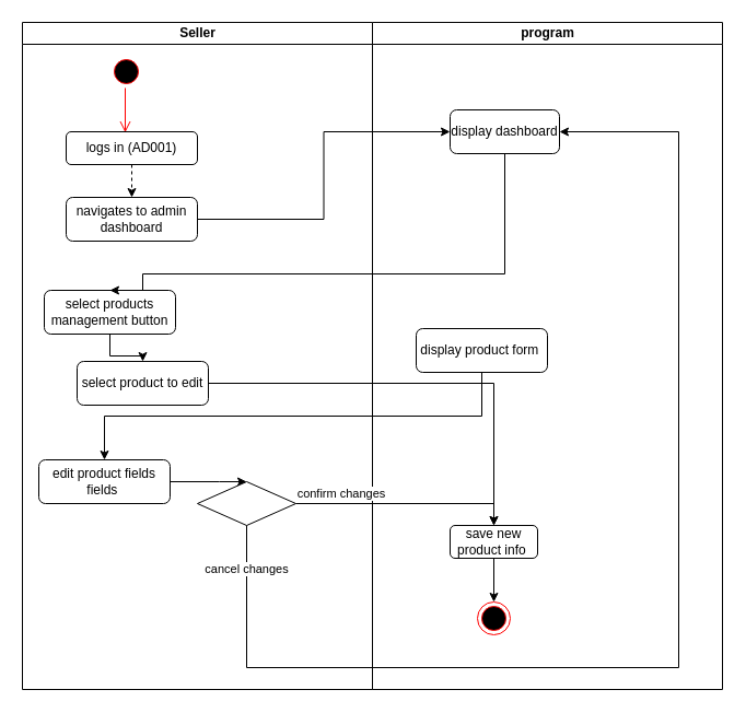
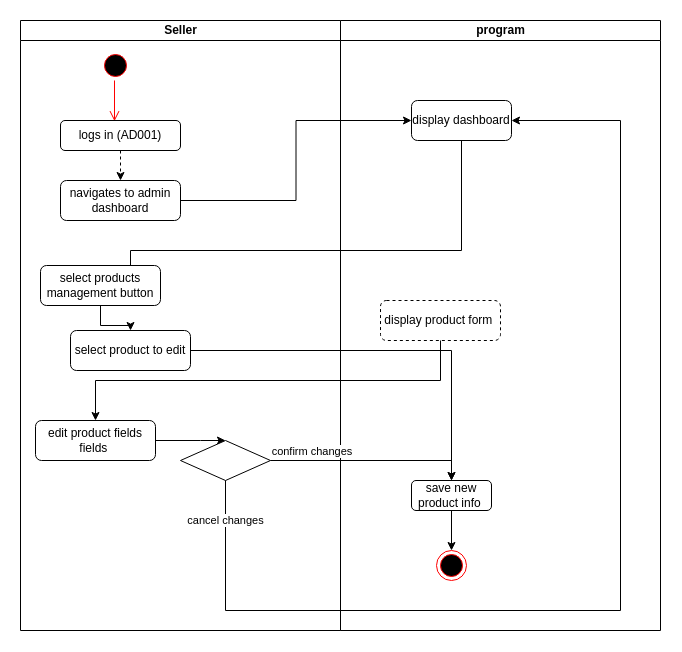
  <mxCell id="0" />
  <mxCell id="1" parent="0" />
  <mxCell id="2" value="program" style="swimlane;startSize=20;html=1;" vertex="1" parent="1"><mxGeometry x="340" y="20" width="320" height="610" as="geometry" /></mxCell>
  <mxCell id="3" value="display dashboard" style="rounded=1;whiteSpace=wrap;html=1;" vertex="1" parent="2"><mxGeometry x="71" y="80" width="100" height="40" as="geometry" /></mxCell>
- <mxCell id="4" value="display product form&amp;nbsp;" style="rounded=1;whiteSpace=wrap;html=1;" vertex="1" parent="2"><mxGeometry x="40" y="280" width="120" height="40" as="geometry" /></mxCell>
+ <mxCell id="4" value="display product form&amp;nbsp;" style="rounded=1;whiteSpace=wrap;html=1;dashed=1;" vertex="1" parent="2"><mxGeometry x="40" y="280" width="120" height="40" as="geometry" /></mxCell>
  <mxCell id="5" style="edgeStyle=orthogonalEdgeStyle;rounded=0;orthogonalLoop=1;jettySize=auto;html=1;exitX=0.5;exitY=1;exitDx=0;exitDy=0;entryX=0.5;entryY=0;entryDx=0;entryDy=0;" edge="1" parent="2" source="6" target="7"><mxGeometry relative="1" as="geometry" /></mxCell>
  <mxCell id="6" value="save new product info&amp;nbsp;" style="rounded=1;whiteSpace=wrap;html=1;" vertex="1" parent="2"><mxGeometry x="71" y="460" width="80" height="30" as="geometry" /></mxCell>
  <mxCell id="7" value="" style="ellipse;html=1;shape=endState;fillColor=#000000;strokeColor=#ff0000;" vertex="1" parent="2"><mxGeometry x="96" y="530" width="30" height="30" as="geometry" /></mxCell>
  <mxCell id="8" value="Seller" style="swimlane;startSize=20;html=1;" vertex="1" parent="1"><mxGeometry x="20" y="20" width="320" height="610" as="geometry" /></mxCell>
  <mxCell id="9" value="" style="ellipse;html=1;shape=startState;fillColor=#000000;strokeColor=#ff0000;" vertex="1" parent="8"><mxGeometry x="80" y="30" width="30" height="30" as="geometry" /></mxCell>
  <mxCell id="10" value="" style="edgeStyle=orthogonalEdgeStyle;html=1;verticalAlign=bottom;endArrow=open;endSize=8;strokeColor=#ff0000;rounded=0;entryX=0.45;entryY=0.023;entryDx=0;entryDy=0;entryPerimeter=0;" edge="1" parent="8" source="9" target="12"><mxGeometry relative="1" as="geometry"><mxPoint x="75" y="120" as="targetPoint" /><Array as="points"><mxPoint x="94" y="45" /></Array></mxGeometry></mxCell>
  <mxCell id="11" style="edgeStyle=orthogonalEdgeStyle;rounded=0;orthogonalLoop=1;jettySize=auto;html=1;exitX=0.5;exitY=1;exitDx=0;exitDy=0;entryX=0.5;entryY=0;entryDx=0;entryDy=0;dashed=1;" edge="1" parent="8" source="12" target="13"><mxGeometry relative="1" as="geometry" /></mxCell>
  <mxCell id="12" value="logs in (AD001)" style="rounded=1;whiteSpace=wrap;html=1;" vertex="1" parent="8"><mxGeometry x="40" y="100" width="120" height="30" as="geometry" /></mxCell>
  <mxCell id="13" value="navigates to admin dashboard" style="rounded=1;whiteSpace=wrap;html=1;" vertex="1" parent="8"><mxGeometry x="40" y="160" width="120" height="40" as="geometry" /></mxCell>
  <mxCell id="14" style="edgeStyle=orthogonalEdgeStyle;rounded=0;orthogonalLoop=1;jettySize=auto;html=1;exitX=0.5;exitY=1;exitDx=0;exitDy=0;" edge="1" parent="8" source="15" target="16"><mxGeometry relative="1" as="geometry" /></mxCell>
  <mxCell id="15" value="select products management button" style="rounded=1;whiteSpace=wrap;html=1;" vertex="1" parent="8"><mxGeometry x="20" y="245" width="120" height="40" as="geometry" /></mxCell>
  <mxCell id="16" value="select product to edit" style="rounded=1;whiteSpace=wrap;html=1;" vertex="1" parent="8"><mxGeometry x="50" y="310" width="120" height="40" as="geometry" /></mxCell>
  <mxCell id="17" style="edgeStyle=orthogonalEdgeStyle;rounded=0;orthogonalLoop=1;jettySize=auto;html=1;exitX=1;exitY=0.5;exitDx=0;exitDy=0;entryX=0.5;entryY=0;entryDx=0;entryDy=0;" edge="1" parent="8" source="18" target="19"><mxGeometry relative="1" as="geometry"><Array as="points"><mxPoint x="180" y="420" /><mxPoint x="180" y="420" /></Array></mxGeometry></mxCell>
  <mxCell id="18" value="edit product fields fields&amp;nbsp;" style="rounded=1;whiteSpace=wrap;html=1;" vertex="1" parent="8"><mxGeometry x="15" y="400" width="120" height="40" as="geometry" /></mxCell>
  <mxCell id="19" value="" style="rhombus;whiteSpace=wrap;html=1;" vertex="1" parent="8"><mxGeometry x="160" y="420" width="90" height="40" as="geometry" /></mxCell>
  <mxCell id="20" style="edgeStyle=orthogonalEdgeStyle;rounded=0;orthogonalLoop=1;jettySize=auto;html=1;exitX=1;exitY=0.5;exitDx=0;exitDy=0;entryX=0;entryY=0.5;entryDx=0;entryDy=0;" edge="1" parent="1" source="13" target="3"><mxGeometry relative="1" as="geometry" /></mxCell>
- <mxCell id="21" style="edgeStyle=orthogonalEdgeStyle;rounded=0;orthogonalLoop=1;jettySize=auto;html=1;exitX=0.5;exitY=1;exitDx=0;exitDy=0;entryX=0.5;entryY=0;entryDx=0;entryDy=0;" edge="1" parent="1" source="3" target="15"><mxGeometry relative="1" as="geometry"><Array as="points"><mxPoint x="461" y="250" /><mxPoint x="130" y="250" /></Array></mxGeometry></mxCell>
+ <mxCell id="21" style="edgeStyle=orthogonalEdgeStyle;rounded=0;orthogonalLoop=1;jettySize=auto;html=1;exitX=0.5;exitY=1;exitDx=0;exitDy=0;entryX=0.5;entryY=0;entryDx=0;entryDy=0;endArrow=none;" edge="1" parent="1" source="3" target="15"><mxGeometry relative="1" as="geometry"><Array as="points"><mxPoint x="461" y="250" /><mxPoint x="130" y="250" /></Array></mxGeometry></mxCell>
  <mxCell id="22" style="edgeStyle=orthogonalEdgeStyle;rounded=0;orthogonalLoop=1;jettySize=auto;html=1;exitX=1;exitY=0.5;exitDx=0;exitDy=0;" edge="1" parent="1" source="16" target="6"><mxGeometry relative="1" as="geometry" /></mxCell>
  <mxCell id="23" style="edgeStyle=orthogonalEdgeStyle;rounded=0;orthogonalLoop=1;jettySize=auto;html=1;exitX=0.5;exitY=1;exitDx=0;exitDy=0;" edge="1" parent="1" source="4" target="18"><mxGeometry relative="1" as="geometry" /></mxCell>
  <mxCell id="24" style="edgeStyle=orthogonalEdgeStyle;rounded=0;orthogonalLoop=1;jettySize=auto;html=1;exitX=1;exitY=0.5;exitDx=0;exitDy=0;entryX=0.5;entryY=0;entryDx=0;entryDy=0;" edge="1" parent="1" source="19" target="6"><mxGeometry relative="1" as="geometry" /></mxCell>
  <mxCell id="25" value="confirm changes&amp;nbsp;" style="edgeLabel;html=1;align=center;verticalAlign=middle;resizable=0;points=[];" connectable="0" vertex="1" parent="24"><mxGeometry x="-0.859" y="2" relative="1" as="geometry"><mxPoint x="28" y="-8" as="offset" /></mxGeometry></mxCell>
  <mxCell id="26" value="cancel changes" style="edgeStyle=orthogonalEdgeStyle;rounded=0;orthogonalLoop=1;jettySize=auto;html=1;exitX=0.5;exitY=1;exitDx=0;exitDy=0;entryX=1;entryY=0.5;entryDx=0;entryDy=0;" edge="1" parent="1" source="19" target="3"><mxGeometry x="-0.929" relative="1" as="geometry"><Array as="points"><mxPoint x="225" y="610" /><mxPoint x="620" y="610" /><mxPoint x="620" y="120" /></Array><mxPoint as="offset" /></mxGeometry></mxCell>
